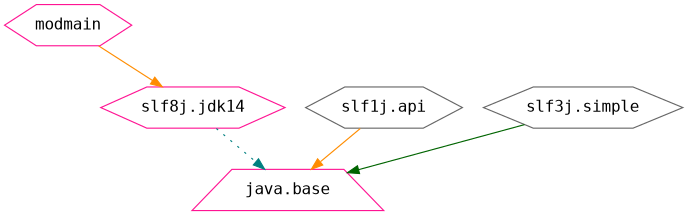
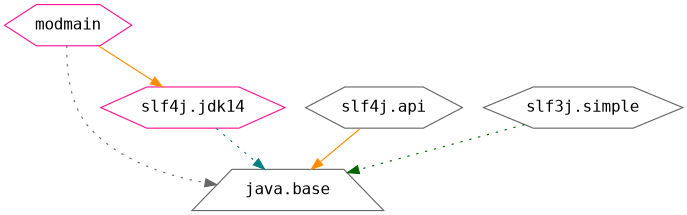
  digraph {
    node [color=gray40 fontname=Consolas shape=hexagon]
    edge [color=darkorange fontcolor="#0000ff" fontname=Consolas style=dotted weight=16]
    n1 [color=deeppink label=modmain]
-   n2 [color=deeppink label="java.base" shape=trapezium]
-   n3 [color=deeppink label="slf8j.jdk14"]
-   n4 [label="slf1j.api"]
+   n2 [label="java.base" shape=trapezium]
+   n3 [color=deeppink label="slf4j.jdk14"]
+   n4 [label="slf4j.api"]
    n5 [label="slf3j.simple"]
+   n1 -> n2 [color=gray40]
    n1 -> n3 [style=solid weight=8]
    n3 -> n2 [color=teal]
    n4 -> n2 [style=solid]
-   n5 -> n2 [color=darkgreen style=solid]
+   n5 -> n2 [color=darkgreen]
  }
